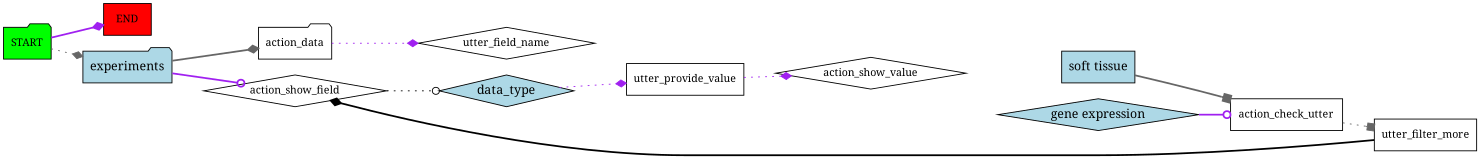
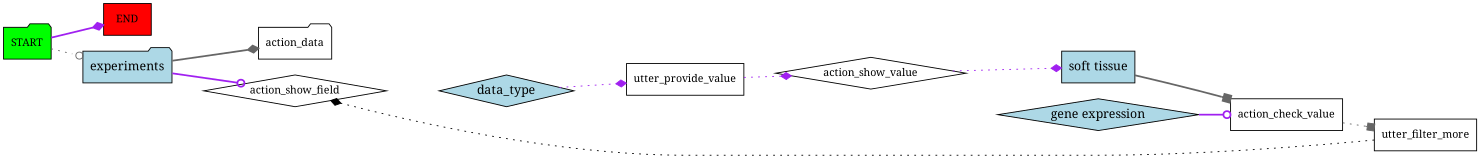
  digraph {
    fontname="Noto Serif"
    rankdir=LR
    node [fontname="Noto Serif" fontsize=12 shape=box]
    edge [arrowhead=diamond color=purple fontname="Noto Serif" style=dotted]
    n1 [fillcolor=green label=START shape=folder style=filled]
    n2 [fillcolor=red label=END style=filled]
    n3 [fillcolor=lightblue label=experiments shape=folder style=filled fontsize=""]
    n4 [label=action_data shape=folder]
    n5 [label=action_show_field shape=diamond]
-   n6 [label=utter_field_name shape=diamond]
    n7 [fillcolor=lightblue label=data_type shape=diamond style=filled fontsize=""]
    n8 [label=utter_provide_value]
    n9 [label=action_show_value shape=diamond]
    n10 [fillcolor=lightblue label="soft tissue" style=filled fontsize=""]
-   n11 [label=action_check_utter]
+   n11 [label=action_check_value]
    n12 [fillcolor=lightblue label="gene expression" shape=diamond style=filled fontsize=""]
    n13 [label=utter_filter_more]
    n1 -> n2 [style=bold]
-   n1 -> n3 [color=gray40]
+   n1 -> n3 [arrowhead=odot color=gray40]
    n3 -> n4 [color=gray40 style=bold]
    n3 -> n5 [arrowhead=odot style=bold]
-   n4 -> n6
-   n5 -> n7 [arrowhead=odot color=black]
    n7 -> n8
    n8 -> n9
+   n9 -> n10
    n10 -> n11 [arrowhead=box color=gray40 style=bold]
    n11 -> n13 [arrowhead=box color=gray40]
    n12 -> n11 [arrowhead=odot style=bold]
-   n13 -> n5 [color=black style=bold]
+   n13 -> n5 [color=black]
  }
